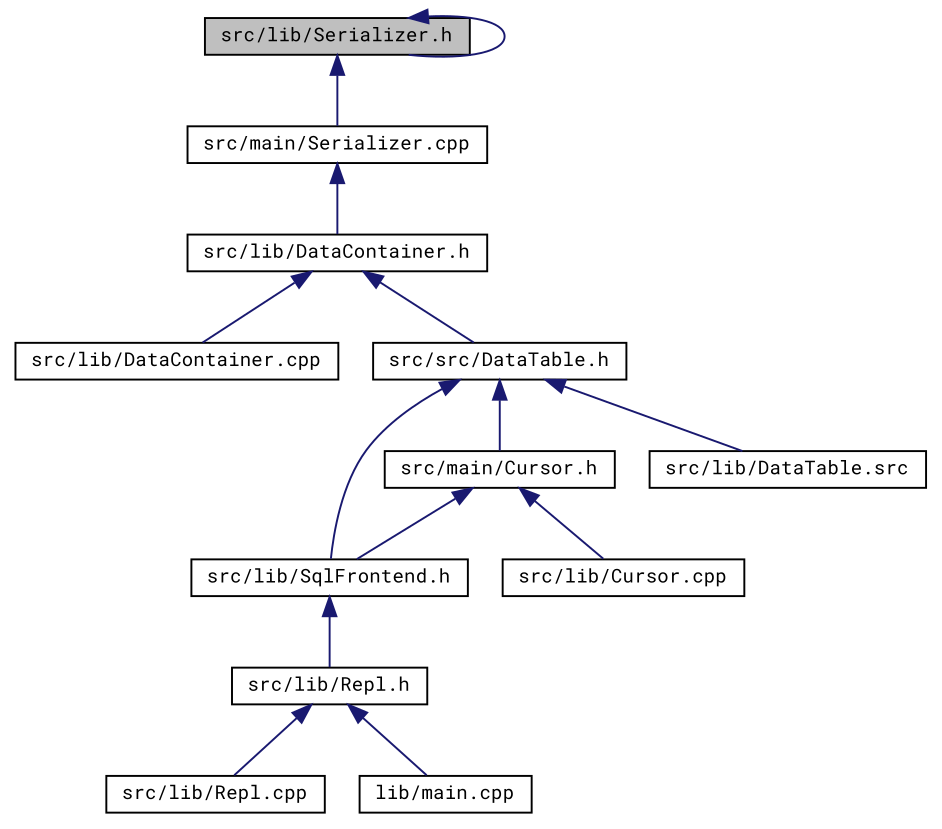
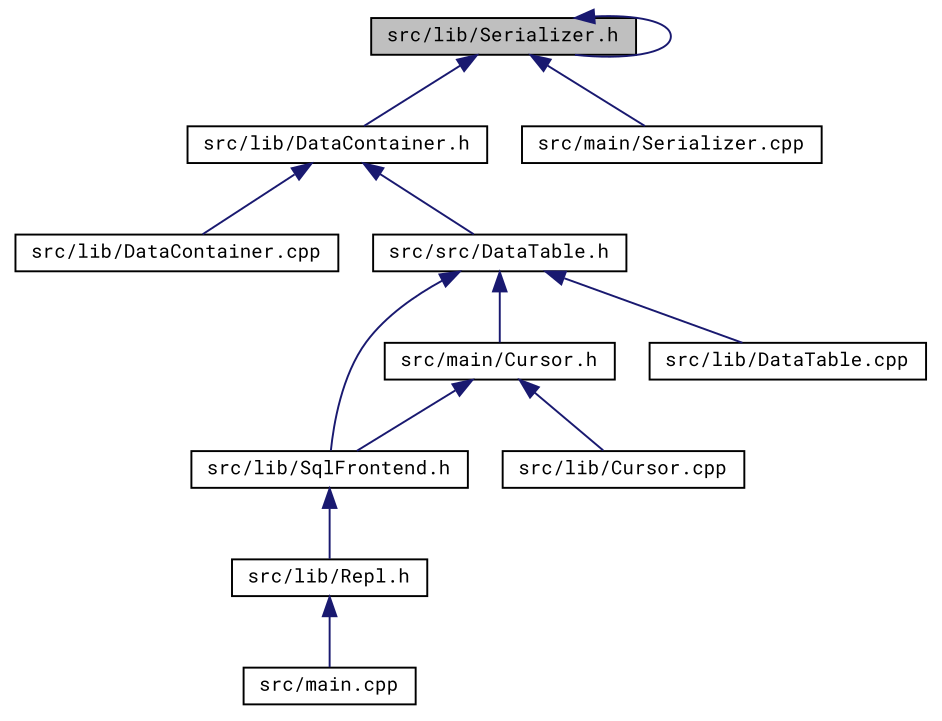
  digraph {
    fontname="Roboto Mono"
    node [color=black fillcolor=white fontname="Roboto Mono" fontsize=10 shape=record style=filled]
    edge [color=midnightblue dir=back fontname="Roboto Mono" fontsize=10 labelfontname=Helvetica labelfontsize=10 style=solid]
    n1 [fillcolor=grey75 fontcolor=black height=0.2 label="src/lib/Serializer.h" width=0.4]
    n2 [height=0.2 label="src/lib/DataContainer.h" width=0.4]
    n3 [height=0.2 label="src/main/Serializer.cpp" width=0.4]
    n4 [height=0.2 label="src/lib/DataContainer.cpp" width=0.4]
    n5 [height=0.2 label="src/src/DataTable.h" width=0.4]
    n6 [height=0.2 label="src/main/Cursor.h" width=0.4]
    n7 [height=0.2 label="src/lib/SqlFrontend.h" width=0.4]
-   n8 [height=0.2 label="src/lib/DataTable.src" width=0.4]
+   n8 [height=0.2 label="src/lib/DataTable.cpp" width=0.4]
    n9 [height=0.2 label="src/lib/Cursor.cpp" width=0.4]
    n10 [height=0.2 label="src/lib/Repl.h" width=0.4]
-   n11 [height=0.2 label="src/lib/Repl.cpp" width=0.4]
-   n12 [height=0.2 label="lib/main.cpp" width=0.4]
+   n12 [height=0.2 label="src/main.cpp" width=0.4]
    n1 -> n1
-   n3 -> n2
+   n1 -> n2
    n1 -> n3
    n2 -> n4
    n2 -> n5
    n5 -> n6
    n5 -> n7
    n5 -> n8
    n6 -> n7
    n6 -> n9
    n7 -> n10
-   n10 -> n11
    n10 -> n12
  }
